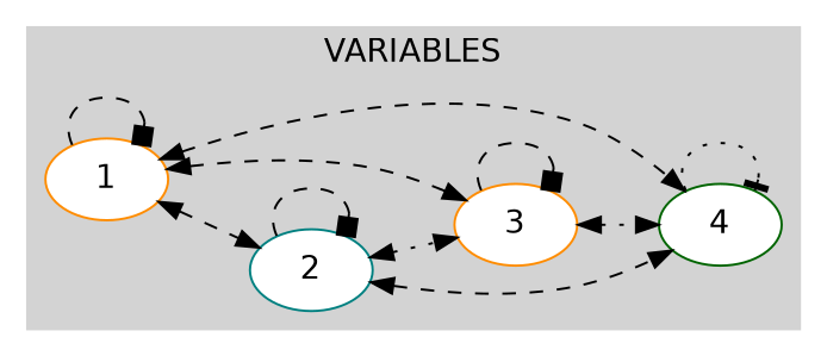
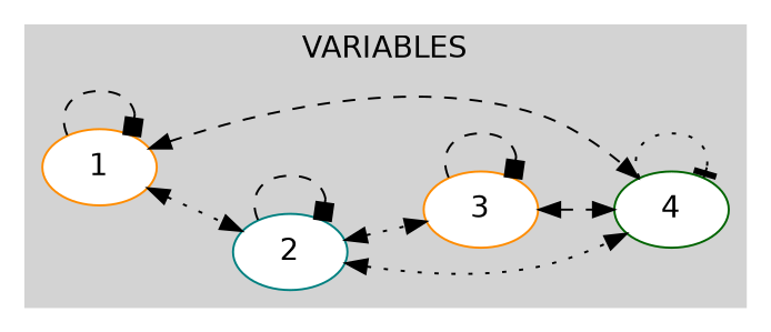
  digraph {
    fontname=Helvetica
    fontsize=16
    rankdir=LR
    node [color=darkorange fillcolor=white fontname=Helvetica style=filled]
    edge [style=dashed dir=both]
    n1 [label=1]
    n2 [color=teal label=2]
    n3 [label=3]
    n4 [color=darkgreen label=4]
    subgraph cluster_1 {
      color=lightgrey
      fontsize=14
      label=VARIABLES
      style=filled
      n1
      n2
      n3
      n4
    }
    n1 -> n1 [arrowhead=box dir=""]
-   n1 -> n2
-   n1 -> n3
+   n1 -> n2 [style=dotted]
    n1 -> n4
    n2 -> n2 [arrowhead=box dir=""]
    n2 -> n3 [style=dotted]
-   n2 -> n4
+   n2 -> n4 [style=dotted]
    n3 -> n3 [arrowhead=box dir=""]
-   n3 -> n4 [style=dotted]
+   n3 -> n4
    n4 -> n4 [arrowhead=tee style=dotted dir=""]
  }
